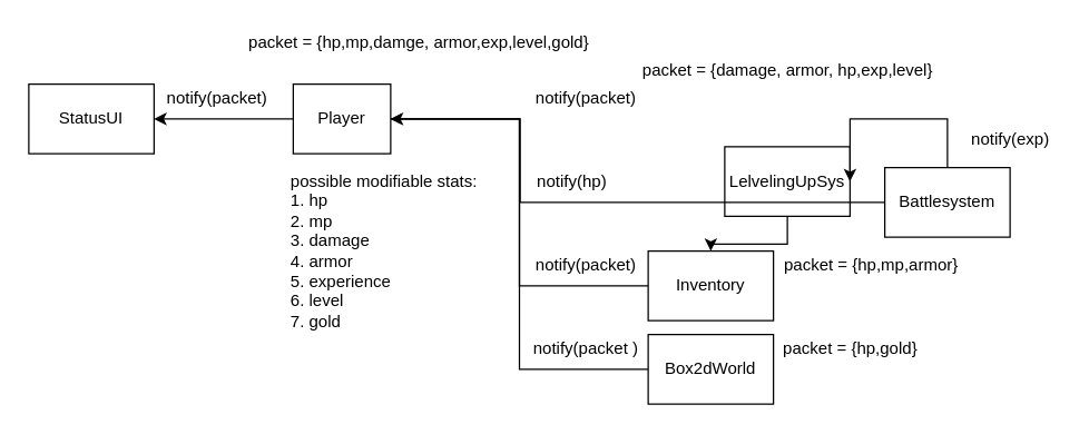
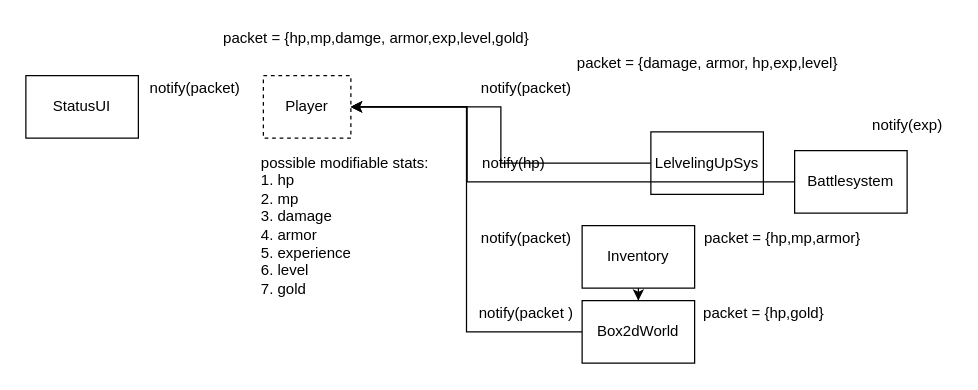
  <mxCell id="0" />
  <mxCell id="1" parent="0" />
- <mxCell id="2" style="edgeStyle=orthogonalEdgeStyle;rounded=0;orthogonalLoop=1;jettySize=auto;html=1;entryX=1;entryY=0.5;entryDx=0;entryDy=0;" edge="1" parent="1" source="3" target="19"><mxGeometry relative="1" as="geometry" /></mxCell>
- <mxCell id="3" value="Player" style="rounded=0;whiteSpace=wrap;html=1;" vertex="1" parent="1"><mxGeometry x="210" y="60" width="70" height="50" as="geometry" /></mxCell>
- <mxCell id="4" style="edgeStyle=orthogonalEdgeStyle;rounded=0;orthogonalLoop=1;jettySize=auto;html=1;" edge="1" parent="1" source="5" target="10"><mxGeometry relative="1" as="geometry" /></mxCell>
+ <mxCell id="3" value="Player" style="rounded=0;whiteSpace=wrap;html=1;dashed=1;" vertex="1" parent="1"><mxGeometry x="210" y="60" width="70" height="50" as="geometry" /></mxCell>
+ <mxCell id="4" style="edgeStyle=orthogonalEdgeStyle;rounded=0;orthogonalLoop=1;jettySize=auto;html=1;entryX=1;entryY=0.5;entryDx=0;entryDy=0;" edge="1" parent="1" source="5" target="3"><mxGeometry relative="1" as="geometry" /></mxCell>
  <mxCell id="5" value="LelvelingUpSys" style="rounded=0;whiteSpace=wrap;html=1;" vertex="1" parent="1"><mxGeometry x="520" y="105" width="90" height="50" as="geometry" /></mxCell>
- <mxCell id="6" style="edgeStyle=orthogonalEdgeStyle;rounded=0;orthogonalLoop=1;jettySize=auto;html=1;entryX=1;entryY=0.5;entryDx=0;entryDy=0;endArrow=open;" edge="1" parent="1" source="8" target="3"><mxGeometry relative="1" as="geometry"><Array as="points"><mxPoint x="373" y="145" /><mxPoint x="373" y="85" /></Array></mxGeometry></mxCell>
- <mxCell id="7" style="edgeStyle=orthogonalEdgeStyle;rounded=0;orthogonalLoop=1;jettySize=auto;html=1;entryX=1;entryY=0.5;entryDx=0;entryDy=0;" edge="1" parent="1" source="8" target="5"><mxGeometry relative="1" as="geometry"><Array as="points"><mxPoint x="680" y="85" /></Array></mxGeometry></mxCell>
+ <mxCell id="6" style="edgeStyle=orthogonalEdgeStyle;rounded=0;orthogonalLoop=1;jettySize=auto;html=1;entryX=1;entryY=0.5;entryDx=0;entryDy=0;" edge="1" parent="1" source="8" target="3"><mxGeometry relative="1" as="geometry"><Array as="points"><mxPoint x="373" y="145" /><mxPoint x="373" y="85" /></Array></mxGeometry></mxCell>
  <mxCell id="8" value="Battlesystem" style="rounded=0;whiteSpace=wrap;html=1;" vertex="1" parent="1"><mxGeometry x="635" y="120" width="90" height="50" as="geometry" /></mxCell>
- <mxCell id="9" style="edgeStyle=orthogonalEdgeStyle;rounded=0;orthogonalLoop=1;jettySize=auto;html=1;entryX=1;entryY=0.5;entryDx=0;entryDy=0;" edge="1" parent="1" source="10" target="3"><mxGeometry relative="1" as="geometry" /></mxCell>
+ <mxCell id="9" style="edgeStyle=orthogonalEdgeStyle;rounded=0;orthogonalLoop=1;jettySize=auto;html=1;" edge="1" parent="1" source="10" target="12"><mxGeometry relative="1" as="geometry" /></mxCell>
  <mxCell id="10" value="Inventory" style="rounded=0;whiteSpace=wrap;html=1;" vertex="1" parent="1"><mxGeometry x="465" y="180" width="90" height="50" as="geometry" /></mxCell>
- <mxCell id="11" style="edgeStyle=orthogonalEdgeStyle;rounded=0;orthogonalLoop=1;jettySize=auto;html=1;entryX=1;entryY=0.5;entryDx=0;entryDy=0;endArrow=none;" edge="1" parent="1" source="12" target="3"><mxGeometry relative="1" as="geometry" /></mxCell>
+ <mxCell id="11" style="edgeStyle=orthogonalEdgeStyle;rounded=0;orthogonalLoop=1;jettySize=auto;html=1;entryX=1;entryY=0.5;entryDx=0;entryDy=0;" edge="1" parent="1" source="12" target="3"><mxGeometry relative="1" as="geometry" /></mxCell>
  <mxCell id="12" value="Box2dWorld" style="rounded=0;whiteSpace=wrap;html=1;" vertex="1" parent="1"><mxGeometry x="465" y="240" width="90" height="50" as="geometry" /></mxCell>
  <mxCell id="13" value="notify(packet)" style="text;html=1;align=center;verticalAlign=middle;resizable=0;points=[];autosize=1;strokeColor=none;" vertex="1" parent="1"><mxGeometry x="375" y="60" width="90" height="20" as="geometry" /></mxCell>
  <mxCell id="14" value="packet = {damage, armor, hp,exp,level}" style="text;html=1;align=center;verticalAlign=middle;resizable=0;points=[];autosize=1;strokeColor=none;" vertex="1" parent="1"><mxGeometry x="455" y="40" width="220" height="20" as="geometry" /></mxCell>
  <mxCell id="15" value="notify(hp)" style="text;html=1;align=center;verticalAlign=middle;resizable=0;points=[];autosize=1;strokeColor=none;" vertex="1" parent="1"><mxGeometry x="375" y="120" width="70" height="20" as="geometry" /></mxCell>
  <mxCell id="16" value="notify(packet)" style="text;html=1;align=center;verticalAlign=middle;resizable=0;points=[];autosize=1;strokeColor=none;" vertex="1" parent="1"><mxGeometry x="375" y="180" width="90" height="20" as="geometry" /></mxCell>
  <mxCell id="17" value="packet = {hp,mp,armor}" style="text;html=1;align=center;verticalAlign=middle;resizable=0;points=[];autosize=1;strokeColor=none;" vertex="1" parent="1"><mxGeometry x="555" y="180" width="140" height="20" as="geometry" /></mxCell>
  <mxCell id="18" value="notify(packet&amp;nbsp;)" style="text;html=1;align=center;verticalAlign=middle;resizable=0;points=[];autosize=1;strokeColor=none;" vertex="1" parent="1"><mxGeometry x="375" y="240" width="90" height="20" as="geometry" /></mxCell>
  <mxCell id="19" value="StatusUI" style="rounded=0;whiteSpace=wrap;html=1;" vertex="1" parent="1"><mxGeometry x="20" y="60" width="90" height="50" as="geometry" /></mxCell>
  <mxCell id="20" value="notify(packet)" style="text;html=1;align=center;verticalAlign=middle;resizable=0;points=[];autosize=1;strokeColor=none;" vertex="1" parent="1"><mxGeometry x="110" y="60" width="90" height="20" as="geometry" /></mxCell>
  <mxCell id="21" value="packet = {hp,mp,damge, armor,exp,level,gold}" style="text;html=1;align=center;verticalAlign=middle;resizable=0;points=[];autosize=1;strokeColor=none;" vertex="1" parent="1"><mxGeometry x="170" y="20" width="260" height="20" as="geometry" /></mxCell>
  <mxCell id="22" value="packet = {hp,gold}" style="text;html=1;align=center;verticalAlign=middle;resizable=0;points=[];autosize=1;strokeColor=none;" vertex="1" parent="1"><mxGeometry x="555" y="240" width="110" height="20" as="geometry" /></mxCell>
  <mxCell id="23" value="notify(exp)" style="text;html=1;align=center;verticalAlign=middle;resizable=0;points=[];autosize=1;strokeColor=none;" vertex="1" parent="1"><mxGeometry x="690" y="90" width="70" height="20" as="geometry" /></mxCell>
  <mxCell id="24" value="possible modifiable stats:&lt;br&gt;&lt;div style=&quot;text-align: left&quot;&gt;&lt;span&gt;1. hp&lt;/span&gt;&lt;/div&gt;&lt;div style=&quot;text-align: left&quot;&gt;&lt;span&gt;2. mp&lt;/span&gt;&lt;/div&gt;&lt;div style=&quot;text-align: left&quot;&gt;&lt;span&gt;3. damage&lt;/span&gt;&lt;/div&gt;&lt;div style=&quot;text-align: left&quot;&gt;&lt;span&gt;4. armor&lt;/span&gt;&lt;/div&gt;&lt;div style=&quot;text-align: left&quot;&gt;&lt;span&gt;5. experience&lt;/span&gt;&lt;/div&gt;&lt;div style=&quot;text-align: left&quot;&gt;&lt;span&gt;6. level&lt;/span&gt;&lt;/div&gt;&lt;div style=&quot;text-align: left&quot;&gt;&lt;span&gt;7. gold&lt;/span&gt;&lt;/div&gt;" style="text;html=1;align=center;verticalAlign=middle;resizable=0;points=[];autosize=1;strokeColor=none;" vertex="1" parent="1"><mxGeometry x="200" y="120" width="150" height="120" as="geometry" /></mxCell>
